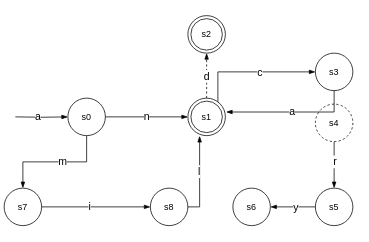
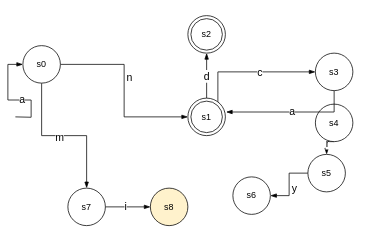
  <mxCell id="0" />
  <mxCell id="1" parent="0" />
  <mxCell id="2" style="edgeStyle=orthogonalEdgeStyle;rounded=0;orthogonalLoop=1;jettySize=auto;html=1;exitX=1;exitY=0.5;exitDx=0;exitDy=0;entryX=0;entryY=0.5;entryDx=0;entryDy=0;endArrow=blockThin;endFill=1;" edge="1" parent="1" source="6" target="11"><mxGeometry relative="1" as="geometry" /></mxCell>
  <mxCell id="3" value="&lt;font style=&quot;font-size: 14px;&quot;&gt;n&lt;/font&gt;" style="edgeLabel;html=1;align=center;verticalAlign=middle;resizable=0;points=[];" vertex="1" connectable="0" parent="2"><mxGeometry x="-0.141" y="-1" relative="1" as="geometry"><mxPoint x="7" y="-2" as="offset" /></mxGeometry></mxCell>
  <mxCell id="4" style="rounded=0;orthogonalLoop=1;jettySize=auto;html=1;exitX=0.5;exitY=1;exitDx=0;exitDy=0;edgeStyle=orthogonalEdgeStyle;endArrow=blockThin;endFill=1;" edge="1" parent="1" source="6" target="21"><mxGeometry relative="1" as="geometry" /></mxCell>
  <mxCell id="5" value="&lt;font style=&quot;font-size: 14px;&quot;&gt;m&lt;/font&gt;" style="edgeLabel;html=1;align=center;verticalAlign=middle;resizable=0;points=[];" vertex="1" connectable="0" parent="4"><mxGeometry x="-0.093" y="-2" relative="1" as="geometry"><mxPoint x="2" as="offset" /></mxGeometry></mxCell>
- <mxCell id="6" value="s0" style="ellipse;whiteSpace=wrap;html=1;aspect=fixed;" vertex="1" parent="1"><mxGeometry x="90" y="130" width="50" height="50" as="geometry" /></mxCell>
+ <mxCell id="6" value="s0" style="ellipse;whiteSpace=wrap;html=1;aspect=fixed;" vertex="1" parent="1"><mxGeometry x="30" y="60" width="50" height="50" as="geometry" /></mxCell>
  <mxCell id="7" style="edgeStyle=orthogonalEdgeStyle;rounded=0;orthogonalLoop=1;jettySize=auto;html=1;exitX=1;exitY=0;exitDx=0;exitDy=0;entryX=0;entryY=0.5;entryDx=0;entryDy=0;endArrow=blockThin;endFill=1;" edge="1" parent="1" source="11" target="17"><mxGeometry relative="1" as="geometry"><Array as="points"><mxPoint x="290" y="137" /><mxPoint x="290" y="95" /></Array></mxGeometry></mxCell>
  <mxCell id="8" value="&lt;font style=&quot;font-size: 14px;&quot;&gt;c&lt;/font&gt;" style="edgeLabel;html=1;align=center;verticalAlign=middle;resizable=0;points=[];" vertex="1" connectable="0" parent="7"><mxGeometry x="0.157" y="2" relative="1" as="geometry"><mxPoint x="-1" y="2" as="offset" /></mxGeometry></mxCell>
- <mxCell id="9" style="edgeStyle=orthogonalEdgeStyle;rounded=0;orthogonalLoop=1;jettySize=auto;html=1;exitX=0.5;exitY=0;exitDx=0;exitDy=0;entryX=0.5;entryY=1;entryDx=0;entryDy=0;endArrow=blockThin;endFill=1;dashed=1;" edge="1" parent="1" source="11" target="18"><mxGeometry relative="1" as="geometry" /></mxCell>
+ <mxCell id="9" style="edgeStyle=orthogonalEdgeStyle;rounded=0;orthogonalLoop=1;jettySize=auto;html=1;exitX=0.5;exitY=0;exitDx=0;exitDy=0;entryX=0.5;entryY=1;entryDx=0;entryDy=0;endArrow=blockThin;endFill=1;" edge="1" parent="1" source="11" target="18"><mxGeometry relative="1" as="geometry" /></mxCell>
  <mxCell id="10" value="&lt;font style=&quot;font-size: 14px;&quot;&gt;d&lt;/font&gt;" style="edgeLabel;html=1;align=center;verticalAlign=middle;resizable=0;points=[];" vertex="1" connectable="0" parent="9"><mxGeometry x="0.08" relative="1" as="geometry"><mxPoint x="-1" y="2" as="offset" /></mxGeometry></mxCell>
  <mxCell id="11" value="s1" style="ellipse;shape=doubleEllipse;whiteSpace=wrap;html=1;aspect=fixed;" vertex="1" parent="1"><mxGeometry x="250" y="130" width="50" height="50" as="geometry" /></mxCell>
  <mxCell id="12" style="edgeStyle=orthogonalEdgeStyle;rounded=0;orthogonalLoop=1;jettySize=auto;html=1;exitX=0.5;exitY=1;exitDx=0;exitDy=0;entryX=0.5;entryY=0;entryDx=0;entryDy=0;endArrow=blockThin;endFill=1;" edge="1" parent="1" source="14" target="25"><mxGeometry relative="1" as="geometry" /></mxCell>
  <mxCell id="13" value="&lt;font style=&quot;font-size: 14px;&quot;&gt;r&lt;/font&gt;" style="edgeLabel;html=1;align=center;verticalAlign=middle;resizable=0;points=[];" vertex="1" connectable="0" parent="12"><mxGeometry x="-0.155" y="-3" relative="1" as="geometry"><mxPoint x="3" as="offset" /></mxGeometry></mxCell>
- <mxCell id="14" value="s4" style="ellipse;whiteSpace=wrap;html=1;aspect=fixed;dashed=1;" vertex="1" parent="1"><mxGeometry x="420" y="138" width="50" height="50" as="geometry" /></mxCell>
+ <mxCell id="14" value="s4" style="ellipse;whiteSpace=wrap;html=1;aspect=fixed;" vertex="1" parent="1"><mxGeometry x="420" y="138" width="50" height="50" as="geometry" /></mxCell>
  <mxCell id="15" style="edgeStyle=orthogonalEdgeStyle;rounded=0;orthogonalLoop=1;jettySize=auto;html=1;exitX=0.5;exitY=1;exitDx=0;exitDy=0;entryX=1.02;entryY=0.37;entryDx=0;entryDy=0;entryPerimeter=0;endArrow=blockThin;endFill=1;" edge="1" parent="1" source="17" target="11"><mxGeometry relative="1" as="geometry" /></mxCell>
  <mxCell id="16" value="&lt;font style=&quot;font-size: 14px;&quot;&gt;a&lt;/font&gt;" style="edgeLabel;html=1;align=center;verticalAlign=middle;resizable=0;points=[];" vertex="1" connectable="0" parent="15"><mxGeometry x="0.023" y="-1" relative="1" as="geometry"><mxPoint x="3" as="offset" /></mxGeometry></mxCell>
  <mxCell id="17" value="s3" style="ellipse;whiteSpace=wrap;html=1;aspect=fixed;" vertex="1" parent="1"><mxGeometry x="420" y="70" width="50" height="50" as="geometry" /></mxCell>
  <mxCell id="18" value="s2" style="ellipse;shape=doubleEllipse;whiteSpace=wrap;html=1;aspect=fixed;" vertex="1" parent="1"><mxGeometry x="250" y="20" width="50" height="50" as="geometry" /></mxCell>
  <mxCell id="19" style="edgeStyle=orthogonalEdgeStyle;rounded=0;orthogonalLoop=1;jettySize=auto;html=1;exitX=1;exitY=0.5;exitDx=0;exitDy=0;entryX=0;entryY=0.5;entryDx=0;entryDy=0;endArrow=blockThin;endFill=1;" edge="1" parent="1" source="21" target="22"><mxGeometry relative="1" as="geometry" /></mxCell>
  <mxCell id="20" value="&lt;font style=&quot;font-size: 14px;&quot;&gt;i&lt;/font&gt;" style="edgeLabel;html=1;align=center;verticalAlign=middle;resizable=0;points=[];" vertex="1" connectable="0" parent="19"><mxGeometry x="-0.13" y="1" relative="1" as="geometry"><mxPoint as="offset" /></mxGeometry></mxCell>
- <mxCell id="21" value="s7" style="ellipse;whiteSpace=wrap;html=1;aspect=fixed;" vertex="1" parent="1"><mxGeometry x="5" y="250" width="50" height="50" as="geometry" /></mxCell>
- <mxCell id="22" value="s8" style="ellipse;whiteSpace=wrap;html=1;aspect=fixed;" vertex="1" parent="1"><mxGeometry x="200" y="250" width="50" height="50" as="geometry" /></mxCell>
+ <mxCell id="21" value="s7" style="ellipse;whiteSpace=wrap;html=1;aspect=fixed;" vertex="1" parent="1"><mxGeometry x="90" y="250" width="50" height="50" as="geometry" /></mxCell>
+ <mxCell id="22" value="s8" style="ellipse;whiteSpace=wrap;html=1;aspect=fixed;fillColor=#fff2cc;" vertex="1" parent="1"><mxGeometry x="200" y="250" width="50" height="50" as="geometry" /></mxCell>
  <mxCell id="23" style="edgeStyle=orthogonalEdgeStyle;rounded=0;orthogonalLoop=1;jettySize=auto;html=1;endArrow=blockThin;endFill=1;" edge="1" parent="1" source="25" target="26"><mxGeometry relative="1" as="geometry" /></mxCell>
  <mxCell id="24" value="&lt;font style=&quot;font-size: 14px;&quot;&gt;y&lt;/font&gt;" style="edgeLabel;html=1;align=center;verticalAlign=middle;resizable=0;points=[];" vertex="1" connectable="0" parent="23"><mxGeometry x="0.096" relative="1" as="geometry"><mxPoint x="6" as="offset" /></mxGeometry></mxCell>
- <mxCell id="25" value="s5" style="ellipse;whiteSpace=wrap;html=1;aspect=fixed;" vertex="1" parent="1"><mxGeometry x="420" y="250" width="50" height="50" as="geometry" /></mxCell>
- <mxCell id="26" value="s6" style="ellipse;whiteSpace=wrap;html=1;aspect=fixed;" vertex="1" parent="1"><mxGeometry x="310" y="250" width="50" height="50" as="geometry" /></mxCell>
- <mxCell id="27" style="edgeStyle=orthogonalEdgeStyle;rounded=0;orthogonalLoop=1;jettySize=auto;html=1;exitX=1;exitY=0.5;exitDx=0;exitDy=0;entryX=0.313;entryY=1.01;entryDx=0;entryDy=0;entryPerimeter=0;endArrow=blockThin;endFill=1;" edge="1" parent="1" source="22" target="11"><mxGeometry relative="1" as="geometry"><Array as="points"><mxPoint x="266" y="275" /></Array></mxGeometry></mxCell>
- <mxCell id="28" value="&lt;font style=&quot;font-size: 14px;&quot;&gt;l&lt;/font&gt;" style="edgeLabel;html=1;align=center;verticalAlign=middle;resizable=0;points=[];" vertex="1" connectable="0" parent="27"><mxGeometry x="0.152" y="1" relative="1" as="geometry"><mxPoint as="offset" /></mxGeometry></mxCell>
+ <mxCell id="25" value="s5" style="ellipse;whiteSpace=wrap;html=1;aspect=fixed;" vertex="1" parent="1"><mxGeometry x="410" y="205" width="50" height="50" as="geometry" /></mxCell>
+ <mxCell id="26" value="s6" style="ellipse;whiteSpace=wrap;html=1;aspect=fixed;" vertex="1" parent="1"><mxGeometry x="310" y="235" width="50" height="50" as="geometry" /></mxCell>
  <mxCell id="29" style="edgeStyle=orthogonalEdgeStyle;rounded=0;orthogonalLoop=1;jettySize=auto;html=1;entryX=0;entryY=0.5;entryDx=0;entryDy=0;endArrow=blockThin;endFill=1;" edge="1" parent="1" target="6"><mxGeometry relative="1" as="geometry"><mxPoint x="20" y="155" as="sourcePoint" /><mxPoint x="70" y="154.63" as="targetPoint" /></mxGeometry></mxCell>
  <mxCell id="30" value="&lt;font style=&quot;font-size: 14px;&quot;&gt;a&lt;/font&gt;" style="edgeLabel;html=1;align=center;verticalAlign=middle;resizable=0;points=[];" vertex="1" connectable="0" parent="29"><mxGeometry x="-0.188" relative="1" as="geometry"><mxPoint x="1" y="-1" as="offset" /></mxGeometry></mxCell>
